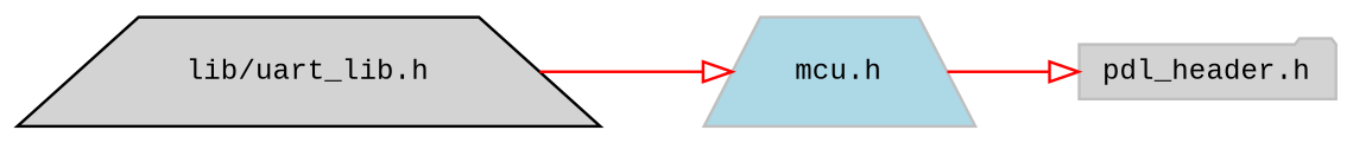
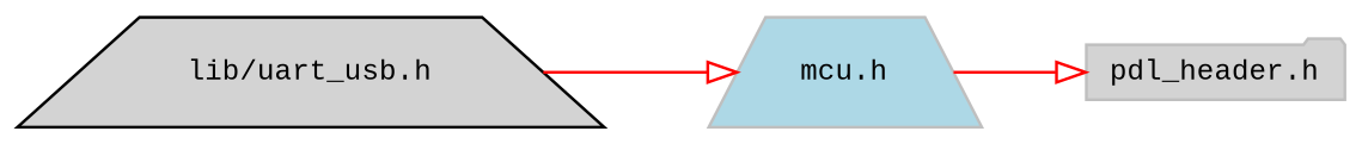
  digraph {
    fontname="Liberation Mono"
    rankdir=LR
    node [color=grey75 fillcolor=lightgrey fontname="Liberation Mono" fontsize=10 shape=trapezium style=filled]
    edge [arrowhead=onormal color=red fontname="Liberation Mono" fontsize=10 labelfontname=Helvetica labelfontsize=10 style=solid]
-   n1 [color=black fontcolor=black height=0.2 label="lib/uart_lib.h" width=0.4]
+   n1 [color=black fontcolor=black height=0.2 label="lib/uart_usb.h" width=0.4]
    n2 [fillcolor=lightblue height=0.2 label="mcu.h" width=0.4]
    n3 [height=0.2 label="pdl_header.h" shape=folder width=0.4]
    n1 -> n2
    n2 -> n3
  }
